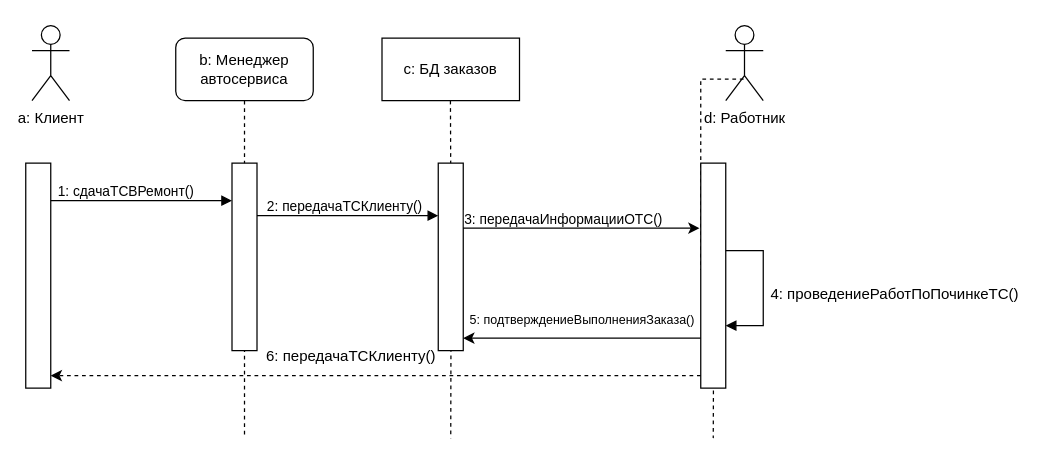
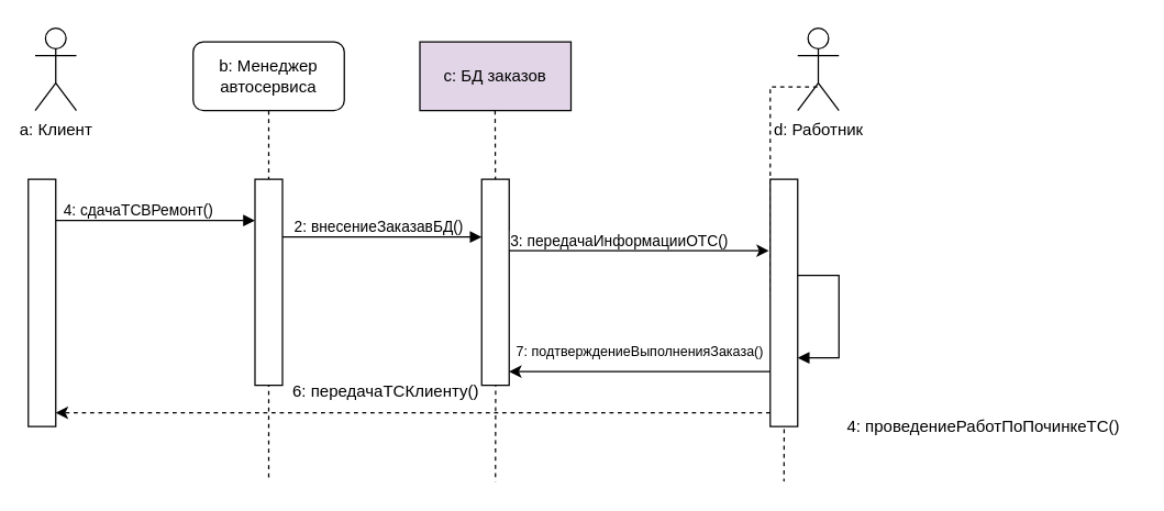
  <mxCell id="0" />
  <mxCell id="1" parent="0" />
  <mxCell id="2" style="edgeStyle=orthogonalEdgeStyle;rounded=0;orthogonalLoop=1;jettySize=auto;html=1;exitX=0.476;exitY=0.712;exitDx=0;exitDy=0;endArrow=none;endFill=0;dashed=1;exitPerimeter=0;" parent="1" source="5" edge="1"><mxGeometry relative="1" as="geometry"><mxPoint x="570" y="350" as="targetPoint" /><mxPoint x="569.5" y="90" as="sourcePoint" /></mxGeometry></mxCell>
  <mxCell id="3" style="edgeStyle=orthogonalEdgeStyle;rounded=0;orthogonalLoop=1;jettySize=auto;html=1;exitX=0.5;exitY=1;exitDx=0;exitDy=0;endArrow=none;endFill=0;dashed=1;" parent="1" edge="1"><mxGeometry relative="1" as="geometry"><mxPoint x="360" y="350" as="targetPoint" /><mxPoint x="359.75" y="80" as="sourcePoint" /></mxGeometry></mxCell>
  <mxCell id="4" value="а: Клиент" style="shape=umlActor;verticalLabelPosition=bottom;verticalAlign=top;html=1;" parent="1" vertex="1"><mxGeometry x="25" y="20" width="30" height="60" as="geometry" /></mxCell>
  <mxCell id="5" value="d: Работник" style="shape=umlActor;verticalLabelPosition=bottom;verticalAlign=top;html=1;" parent="1" vertex="1"><mxGeometry x="580" y="20" width="30" height="60" as="geometry" /></mxCell>
  <mxCell id="6" value="" style="html=1;points=[[0,0,0,0,5],[0,1,0,0,-5],[1,0,0,0,5],[1,1,0,0,-5]];perimeter=orthogonalPerimeter;outlineConnect=0;targetShapes=umlLifeline;portConstraint=eastwest;newEdgeStyle={&quot;curved&quot;:0,&quot;rounded&quot;:0};" parent="1" vertex="1"><mxGeometry x="20" y="130" width="20" height="180" as="geometry" /></mxCell>
  <mxCell id="7" value="" style="html=1;points=[[0,0,0,0,5],[0,1,0,0,-5],[1,0,0,0,5],[1,1,0,0,-5]];perimeter=orthogonalPerimeter;outlineConnect=0;targetShapes=umlLifeline;portConstraint=eastwest;newEdgeStyle={&quot;curved&quot;:0,&quot;rounded&quot;:0};" parent="1" vertex="1"><mxGeometry x="560" y="130" width="20" height="180" as="geometry" /></mxCell>
  <mxCell id="8" style="edgeStyle=orthogonalEdgeStyle;rounded=0;orthogonalLoop=1;jettySize=auto;html=1;exitX=0.5;exitY=1;exitDx=0;exitDy=0;endArrow=none;endFill=0;dashed=1;" parent="1" source="9" edge="1"><mxGeometry relative="1" as="geometry"><mxPoint x="195" y="350" as="targetPoint" /></mxGeometry></mxCell>
  <mxCell id="9" value="b: Менеджер автосервиса" style="html=1;whiteSpace=wrap;rounded=1;" parent="1" vertex="1"><mxGeometry x="140" y="30" width="110" height="50" as="geometry" /></mxCell>
  <mxCell id="10" value="" style="html=1;points=[[0,0,0,0,5],[0,1,0,0,-5],[1,0,0,0,5],[1,1,0,0,-5]];perimeter=orthogonalPerimeter;outlineConnect=0;targetShapes=umlLifeline;portConstraint=eastwest;newEdgeStyle={&quot;curved&quot;:0,&quot;rounded&quot;:0};" parent="1" vertex="1"><mxGeometry x="185" y="130" width="20" height="150" as="geometry" /></mxCell>
  <mxCell id="11" value="" style="endArrow=block;endFill=1;html=1;edgeStyle=orthogonalEdgeStyle;align=left;verticalAlign=top;rounded=0;" parent="1" edge="1"><mxGeometry x="-1" relative="1" as="geometry"><mxPoint x="40" y="160" as="sourcePoint" /><mxPoint x="185" y="160" as="targetPoint" /></mxGeometry></mxCell>
- <mxCell id="12" value="&lt;span style=&quot;font-size: 11px; text-align: left; background-color: rgb(255, 255, 255);&quot;&gt;1: сдачаТСВРемонт()&lt;/span&gt;" style="text;html=1;align=center;verticalAlign=middle;resizable=0;points=[];autosize=1;strokeColor=none;fillColor=none;" parent="1" vertex="1"><mxGeometry x="35" y="138" width="130" height="30" as="geometry" /></mxCell>
- <mxCell id="13" value="c: БД заказов" style="html=1;whiteSpace=wrap;" parent="1" vertex="1"><mxGeometry x="305" y="30" width="110" height="50" as="geometry" /></mxCell>
+ <mxCell id="12" value="&lt;span style=&quot;font-size: 11px; text-align: left; background-color: rgb(255, 255, 255);&quot;&gt;4: сдачаТСВРемонт()&lt;/span&gt;" style="text;html=1;align=center;verticalAlign=middle;resizable=0;points=[];autosize=1;strokeColor=none;fillColor=none;" parent="1" vertex="1"><mxGeometry x="35" y="138" width="130" height="30" as="geometry" /></mxCell>
+ <mxCell id="13" value="c: БД заказов" style="html=1;whiteSpace=wrap;fillColor=#e1d5e7;" parent="1" vertex="1"><mxGeometry x="305" y="30" width="110" height="50" as="geometry" /></mxCell>
  <mxCell id="14" value="" style="html=1;points=[[0,0,0,0,5],[0,1,0,0,-5],[1,0,0,0,5],[1,1,0,0,-5]];perimeter=orthogonalPerimeter;outlineConnect=0;targetShapes=umlLifeline;portConstraint=eastwest;newEdgeStyle={&quot;curved&quot;:0,&quot;rounded&quot;:0};" parent="1" vertex="1"><mxGeometry x="350" y="130" width="20" height="150" as="geometry" /></mxCell>
  <mxCell id="15" value="" style="endArrow=block;endFill=1;html=1;edgeStyle=orthogonalEdgeStyle;align=left;verticalAlign=top;rounded=0;" parent="1" edge="1"><mxGeometry x="-1" relative="1" as="geometry"><mxPoint x="205" y="172" as="sourcePoint" /><mxPoint x="350" y="172" as="targetPoint" /></mxGeometry></mxCell>
- <mxCell id="16" value="&lt;span style=&quot;font-size: 11px; text-align: left; background-color: rgb(255, 255, 255);&quot;&gt;2: передачаТСКлиенту()&lt;/span&gt;" style="text;html=1;align=center;verticalAlign=middle;resizable=0;points=[];autosize=1;strokeColor=none;fillColor=none;" parent="1" vertex="1"><mxGeometry x="200" y="150" width="150" height="30" as="geometry" /></mxCell>
+ <mxCell id="16" value="&lt;span style=&quot;font-size: 11px; text-align: left; background-color: rgb(255, 255, 255);&quot;&gt;2: внесениеЗаказавБД()&lt;/span&gt;" style="text;html=1;align=center;verticalAlign=middle;resizable=0;points=[];autosize=1;strokeColor=none;fillColor=none;" parent="1" vertex="1"><mxGeometry x="200" y="150" width="150" height="30" as="geometry" /></mxCell>
  <mxCell id="17" value="&lt;span style=&quot;text-align: left; background-color: rgb(255, 255, 255);&quot;&gt;&lt;font style=&quot;font-size: 11px;&quot;&gt;3: передачаИнформацииОТС()&lt;/font&gt;&lt;/span&gt;" style="text;html=1;align=center;verticalAlign=middle;resizable=0;points=[];autosize=1;strokeColor=none;fillColor=none;" parent="1" vertex="1"><mxGeometry x="360" y="160" width="180" height="30" as="geometry" /></mxCell>
  <mxCell id="18" value="" style="endArrow=block;endFill=1;html=1;edgeStyle=orthogonalEdgeStyle;align=left;verticalAlign=top;rounded=0;" parent="1" source="7" edge="1"><mxGeometry x="-1" relative="1" as="geometry"><mxPoint x="580" y="210" as="sourcePoint" /><mxPoint x="580" y="260" as="targetPoint" /><Array as="points"><mxPoint x="610" y="200" /><mxPoint x="610" y="260" /><mxPoint x="580" y="260" /></Array></mxGeometry></mxCell>
- <mxCell id="19" value="4: проведениеРаботПоПочинкеТС()" style="text;html=1;align=center;verticalAlign=middle;resizable=0;points=[];autosize=1;strokeColor=none;fillColor=none;" parent="1" vertex="1"><mxGeometry x="605" y="220" width="220" height="30" as="geometry" /></mxCell>
+ <mxCell id="19" value="4: проведениеРаботПоПочинкеТС()" style="text;html=1;align=center;verticalAlign=middle;resizable=0;points=[];autosize=1;strokeColor=none;fillColor=none;" parent="1" vertex="1"><mxGeometry x="605" y="295" width="220" height="30" as="geometry" /></mxCell>
  <mxCell id="20" value="" style="edgeStyle=none;orthogonalLoop=1;jettySize=auto;html=1;rounded=0;" parent="1" edge="1"><mxGeometry width="100" relative="1" as="geometry"><mxPoint x="560" y="270" as="sourcePoint" /><mxPoint x="370" y="270" as="targetPoint" /><Array as="points"><mxPoint x="445" y="270" /></Array></mxGeometry></mxCell>
- <mxCell id="21" value="&lt;font style=&quot;font-size: 10px;&quot;&gt;5: подтверждениеВыполненияЗаказа()&lt;/font&gt;" style="text;html=1;align=center;verticalAlign=middle;resizable=0;points=[];autosize=1;strokeColor=none;fillColor=none;" parent="1" vertex="1"><mxGeometry x="365" y="240" width="200" height="30" as="geometry" /></mxCell>
+ <mxCell id="21" value="&lt;font style=&quot;font-size: 10px;&quot;&gt;7: подтверждениеВыполненияЗаказа()&lt;/font&gt;" style="text;html=1;align=center;verticalAlign=middle;resizable=0;points=[];autosize=1;strokeColor=none;fillColor=none;" parent="1" vertex="1"><mxGeometry x="365" y="240" width="200" height="30" as="geometry" /></mxCell>
  <mxCell id="22" value="" style="edgeStyle=none;orthogonalLoop=1;jettySize=auto;html=1;rounded=0;entryX=-0.05;entryY=0.443;entryDx=0;entryDy=0;entryPerimeter=0;" parent="1" edge="1"><mxGeometry width="100" relative="1" as="geometry"><mxPoint x="370" y="182" as="sourcePoint" /><mxPoint x="559" y="182" as="targetPoint" /><Array as="points" /></mxGeometry></mxCell>
  <mxCell id="23" value="" style="edgeStyle=none;orthogonalLoop=1;jettySize=auto;html=1;rounded=0;dashed=1;" parent="1" source="7" target="6" edge="1"><mxGeometry width="100" relative="1" as="geometry"><mxPoint x="375" y="320" as="sourcePoint" /><mxPoint x="475" y="320" as="targetPoint" /><Array as="points"><mxPoint x="55" y="300" /></Array></mxGeometry></mxCell>
  <mxCell id="24" value="6: передачаТСКлиенту()" style="text;html=1;align=center;verticalAlign=middle;resizable=0;points=[];autosize=1;strokeColor=none;fillColor=none;" parent="1" vertex="1"><mxGeometry x="200" y="270" width="160" height="30" as="geometry" /></mxCell>
